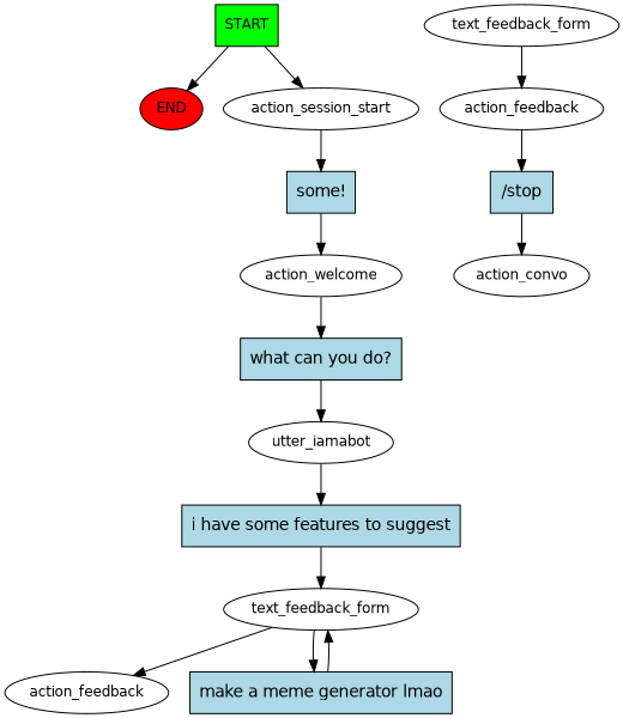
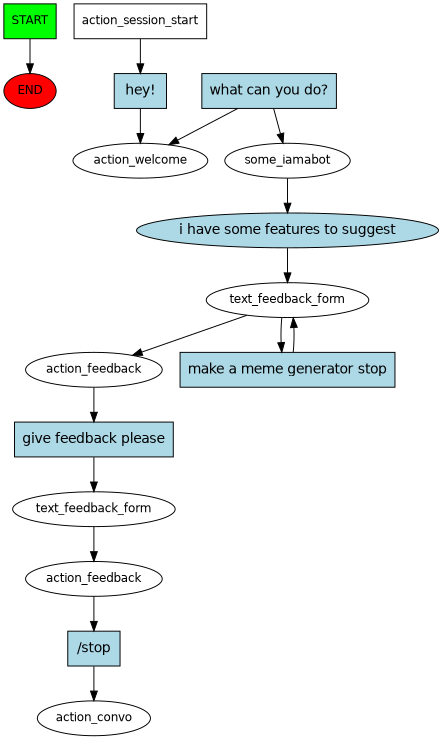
  digraph {
    fontname="DejaVu Sans"
    node [fontname="DejaVu Sans" fontsize=12]
    edge [fontname="DejaVu Sans"]
    n1 [fillcolor=green label=START shape=box style=filled]
    n2 [fillcolor=red label=END style=filled]
-   n3 [label=action_session_start]
-   n4 [fillcolor=lightblue label="some!" shape=rect style=filled fontsize=""]
+   n3 [label=action_session_start shape=box]
+   n4 [fillcolor=lightblue label="hey!" shape=rect style=filled fontsize=""]
    n5 [label=action_welcome]
    n6 [fillcolor=lightblue label="what can you do?" shape=rect style=filled fontsize=""]
-   n7 [label=utter_iamabot]
-   n8 [fillcolor=lightblue label="i have some features to suggest" shape=rect style=filled fontsize=""]
+   n7 [label=some_iamabot]
+   n8 [fillcolor=lightblue label="i have some features to suggest" shape=ellipse style=filled fontsize=""]
    n9 [label=text_feedback_form]
    n10 [label=action_feedback]
-   n11 [fillcolor=lightblue label="make a meme generator lmao" shape=rect style=filled fontsize=""]
+   n11 [fillcolor=lightblue label="make a meme generator stop" shape=rect style=filled fontsize=""]
+   n12 [fillcolor=lightblue label="give feedback please" shape=rect style=filled fontsize=""]
    n13 [label=text_feedback_form]
    n14 [label=action_feedback]
    n15 [fillcolor=lightblue label="/stop" shape=rect style=filled fontsize=""]
    n16 [label=action_convo]
    n1 -> n2
-   n1 -> n3
    n3 -> n4
    n4 -> n5
-   n5 -> n6
+   n6 -> n5
    n6 -> n7
    n7 -> n8
    n8 -> n9
    n9 -> n10
    n9 -> n11
+   n10 -> n12
    n11 -> n9
+   n12 -> n13
    n13 -> n14
    n14 -> n15
    n15 -> n16
  }
